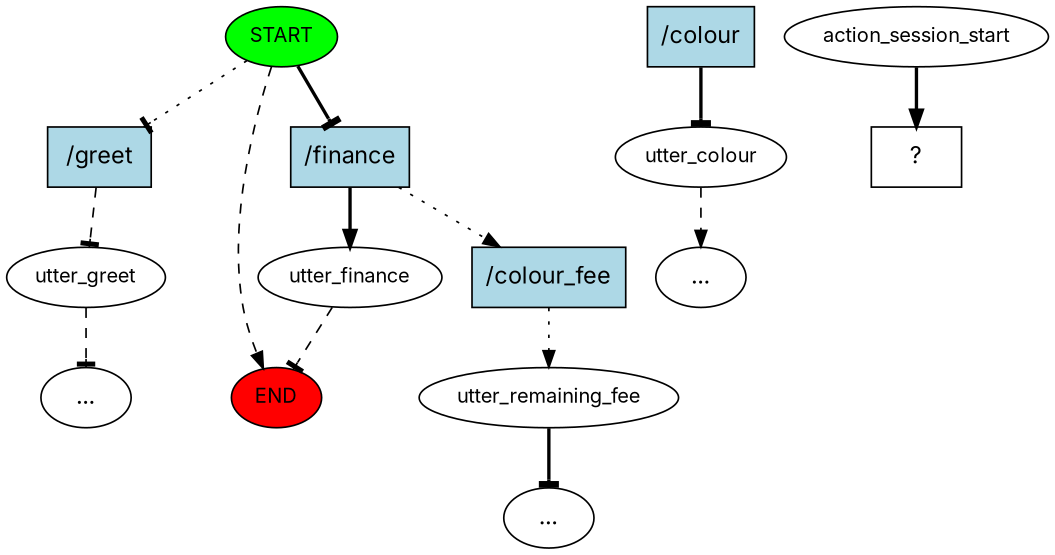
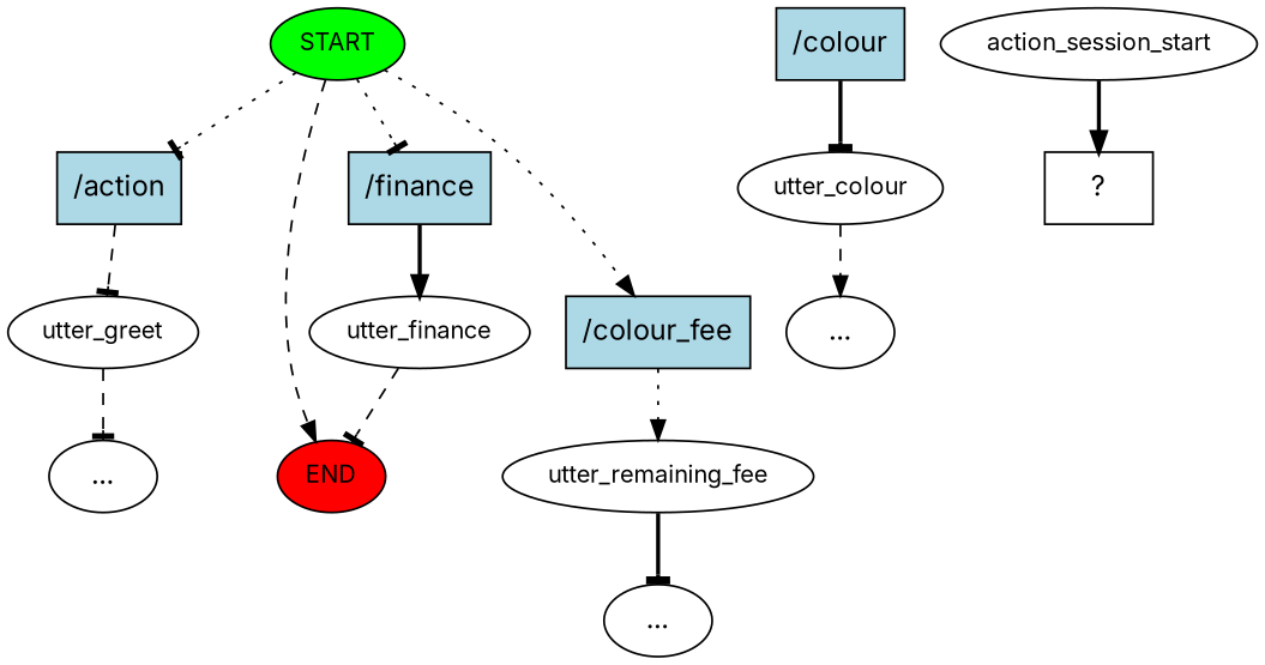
  digraph {
    fontname=Inter
    node [fontname=Inter]
    edge [arrowhead=tee fontname=Inter style=dashed]
    n1 [fillcolor=green fontsize=12 label=START style=filled]
    n2 [fillcolor=red fontsize=12 label=END style=filled]
-   n3 [fillcolor=lightblue label="/greet" shape=rect style=filled]
+   n3 [fillcolor=lightblue label="/action" shape=rect style=filled]
    n4 [fillcolor=lightblue label="/finance" shape=rect style=filled]
    n5 [fillcolor=lightblue label="/colour_fee" shape=rect style=filled]
    n6 [fontsize=12 label=utter_greet]
    n7 [fillcolor=lightblue label="/colour" shape=rect style=filled]
    n8 [fontsize=12 label=utter_colour]
    n9 [fontsize=12 label=utter_finance]
    n10 [fontsize=12 label=utter_remaining_fee]
    n11 [label="..."]
    n12 [label="..."]
    n13 [fontsize=12 label=action_session_start]
    n14 [label="  ?  " shape=rect]
    n15 [label="..."]
    n1 -> n2 [arrowhead=normal]
    n1 -> n3 [style=dotted]
-   n1 -> n4 [style=bold]
-   n4 -> n5 [arrowhead=normal style=dotted]
+   n1 -> n4 [style=dotted]
+   n1 -> n5 [arrowhead=normal style=dotted]
    n3 -> n6
    n4 -> n9 [arrowhead=normal style=bold]
    n5 -> n10 [arrowhead=normal style=dotted]
    n6 -> n11
    n7 -> n8 [style=bold]
    n8 -> n12 [arrowhead=normal]
    n9 -> n2
    n10 -> n15 [style=bold]
    n13 -> n14 [arrowhead=normal style=bold]
  }
